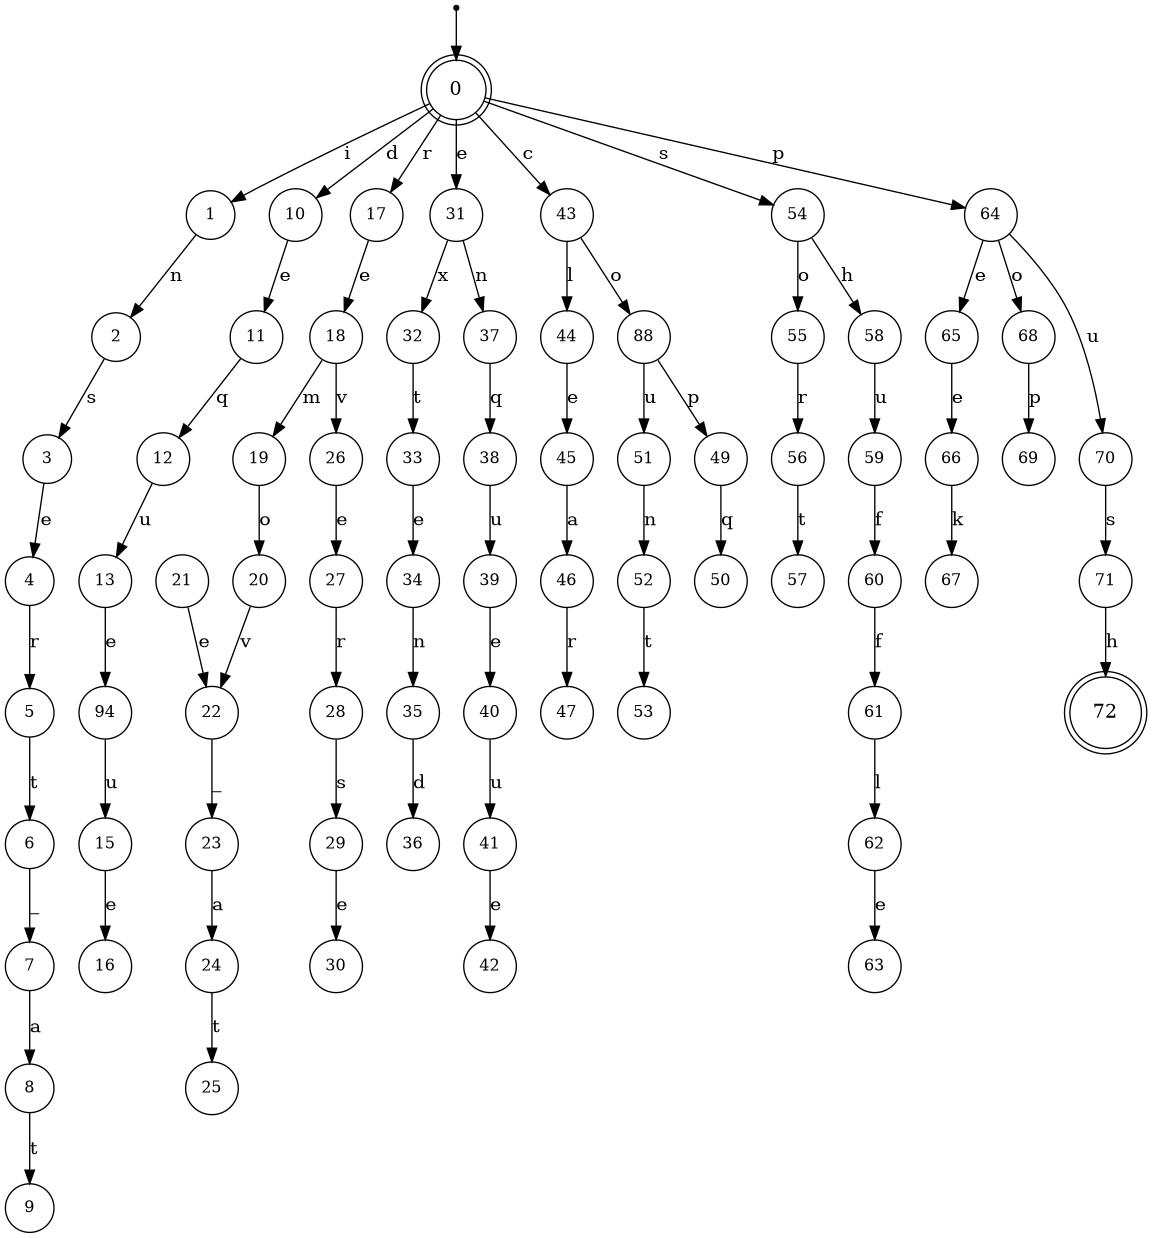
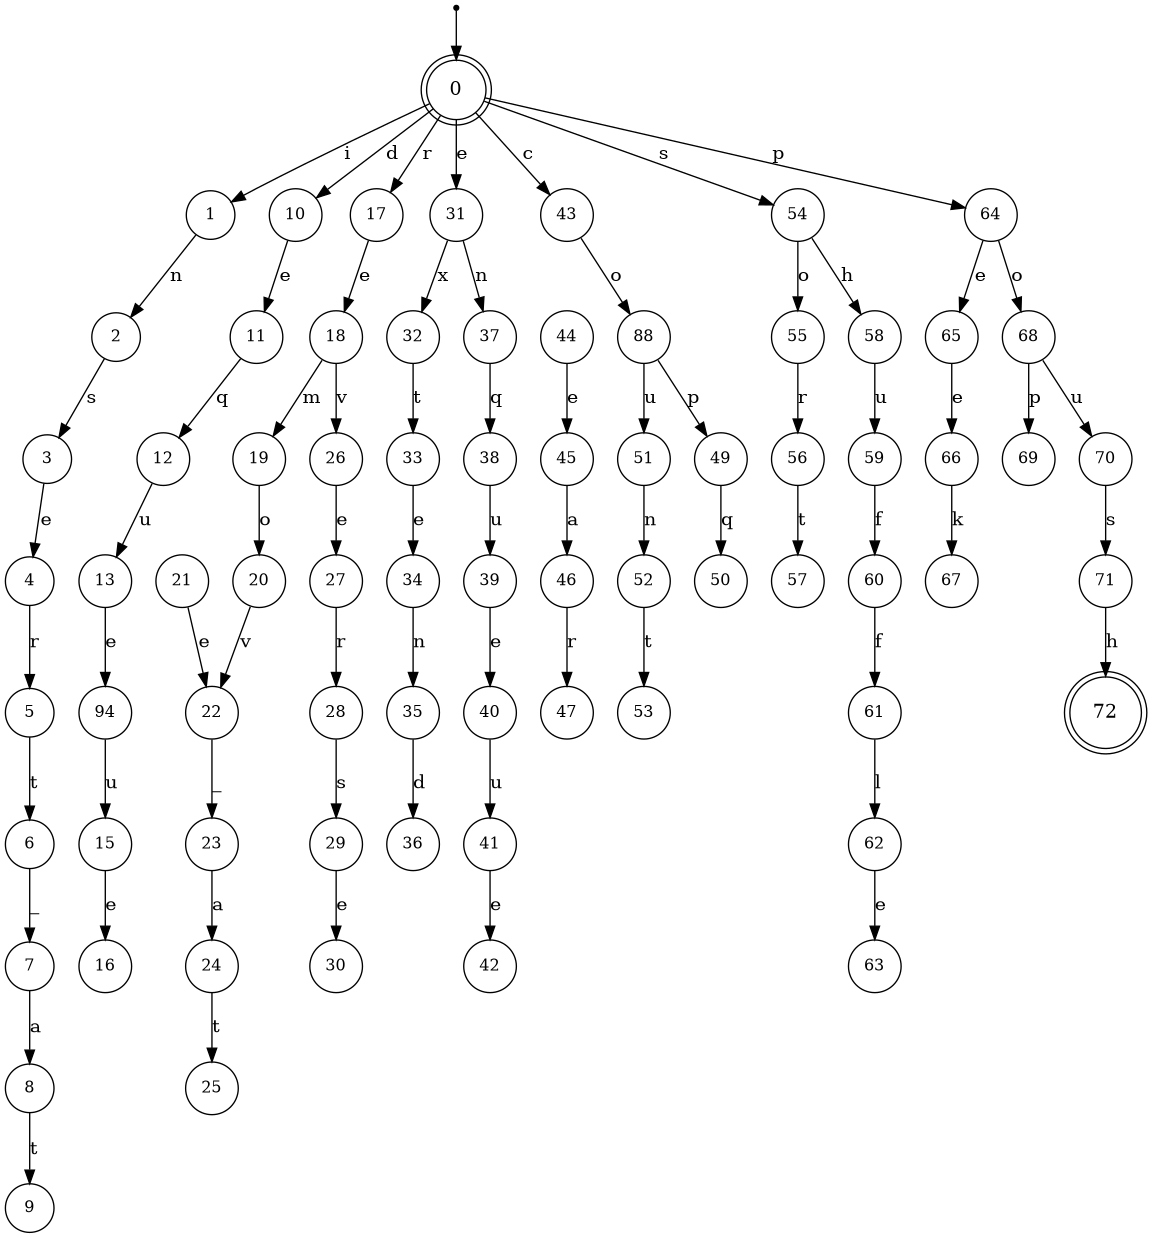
  digraph {
    rankdir=TB
    node [fontsize=12 shape=circle]
    n1 [fontsize=14 label=0 shape=doublecircle]
    n2 [label=1]
    n3 [label=10]
    n4 [label=17]
    n5 [label=31]
    n6 [label=43]
    n7 [label=54]
    n8 [label=64]
    n9 [label=2]
    n10 [label=11]
    n11 [label=18]
    n12 [label=32]
    n13 [label=37]
    n14 [label=44]
    n15 [label=88]
    n16 [label=55]
    n17 [label=58]
    n18 [label=65]
    n19 [label=68]
    n20 [label=70]
    n21 [label=3]
    n22 [label=4]
    n23 [label=5]
    n24 [label=6]
    n25 [label=7]
    n26 [label=8]
    n27 [label=9]
    n28 [label=12]
    n29 [label=13]
    n30 [label=94]
    n31 [label=15]
    n32 [label=16]
    n33 [label=19]
    n34 [label=26]
    n35 [label=20]
    n36 [label=27]
    n37 [label=22]
    n38 [label=21]
    n39 [label=23]
    n40 [label=24]
    n41 [label=25]
    n42 [label=28]
    n43 [label=29]
    n44 [label=30]
    n45 [label=33]
    n46 [label=38]
    n47 [label=34]
    n48 [label=35]
    n49 [label=36]
    n50 [label=39]
    n51 [label=40]
    n52 [label=41]
    n53 [label=42]
    n54 [label=45]
    n55 [label=49]
    n56 [label=51]
    n57 [label=46]
    n58 [label=47]
    n59 [label=50]
    n60 [label=52]
    n61 [label=53]
    n62 [label=56]
    n63 [label=59]
    n64 [label=57]
    n65 [label=60]
    n66 [label=61]
    n67 [label=62]
    n68 [label=63]
    n69 [label=66]
    n70 [label=69]
    n71 [label=71]
    n72 [label=67]
    n73 [fontsize=14 label=72 shape=doublecircle]
    n74 [fontsize=14 label=72 shape=point]
    n1 -> n2 [label=i]
    n1 -> n3 [label=d]
    n1 -> n4 [label=r]
    n1 -> n5 [label=e]
    n1 -> n6 [label=c]
    n1 -> n7 [label=s]
    n1 -> n8 [label=p]
    n2 -> n9 [label=n]
    n3 -> n10 [label=e]
    n4 -> n11 [label=e]
    n5 -> n12 [label=x]
    n5 -> n13 [label=n]
-   n6 -> n14 [label=l]
    n6 -> n15 [label=o]
    n7 -> n16 [label=o]
    n7 -> n17 [label=h]
    n8 -> n18 [label=e]
    n8 -> n19 [label=o]
-   n8 -> n20 [label=u]
+   n19 -> n20 [label=u]
    n9 -> n21 [label=s]
    n10 -> n28 [label=q]
    n11 -> n33 [label=m]
    n11 -> n34 [label=v]
    n12 -> n45 [label=t]
    n13 -> n46 [label=q]
    n14 -> n54 [label=e]
    n15 -> n55 [label=p]
    n15 -> n56 [label=u]
    n16 -> n62 [label=r]
    n17 -> n63 [label=u]
    n18 -> n69 [label=e]
    n19 -> n70 [label=p]
    n20 -> n71 [label=s]
    n21 -> n22 [label=e]
    n22 -> n23 [label=r]
    n23 -> n24 [label=t]
    n24 -> n25 [label=_]
    n25 -> n26 [label=a]
    n26 -> n27 [label=t]
    n28 -> n29 [label=u]
    n29 -> n30 [label=e]
    n30 -> n31 [label=u]
    n31 -> n32 [label=e]
    n33 -> n35 [label=o]
    n34 -> n36 [label=e]
    n35 -> n37 [label=v]
    n36 -> n42 [label=r]
    n37 -> n39 [label=_]
    n38 -> n37 [label=e]
    n39 -> n40 [label=a]
    n40 -> n41 [label=t]
    n42 -> n43 [label=s]
    n43 -> n44 [label=e]
    n45 -> n47 [label=e]
    n46 -> n50 [label=u]
    n47 -> n48 [label=n]
    n48 -> n49 [label=d]
    n50 -> n51 [label=e]
    n51 -> n52 [label=u]
    n52 -> n53 [label=e]
    n54 -> n57 [label=a]
    n55 -> n59 [label=q]
    n56 -> n60 [label=n]
    n57 -> n58 [label=r]
    n60 -> n61 [label=t]
    n62 -> n64 [label=t]
    n63 -> n65 [label=f]
    n65 -> n66 [label=f]
    n66 -> n67 [label=l]
    n67 -> n68 [label=e]
    n69 -> n72 [label=k]
    n71 -> n73 [label=h]
    n74 -> n1
  }
